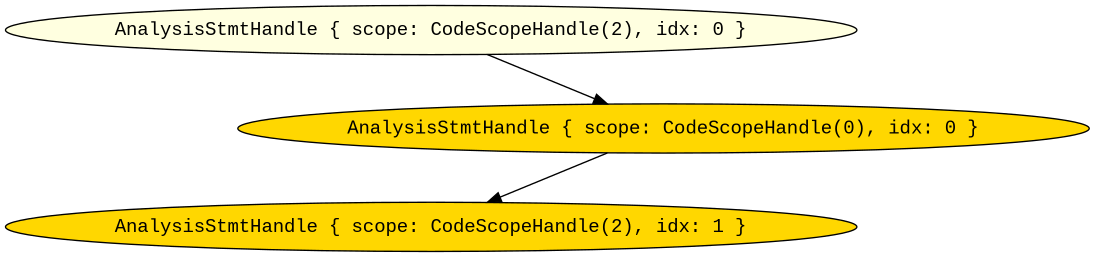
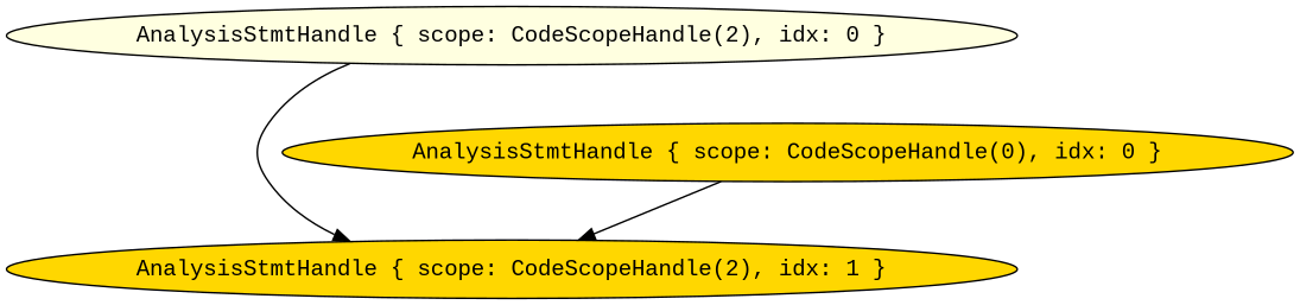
  digraph {
    fontname="Liberation Mono"
    node [fillcolor=gold fontname="Liberation Mono" style=filled]
    edge [fontname="Liberation Mono"]
    n1 [fillcolor=lightyellow label="AnalysisStmtHandle { scope: CodeScopeHandle(2), idx: 0 }"]
    n2 [label="AnalysisStmtHandle { scope: CodeScopeHandle(2), idx: 1 }"]
    n3 [label="AnalysisStmtHandle { scope: CodeScopeHandle(0), idx: 0 }"]
-   n1 -> n3
+   n1 -> n2
    n3 -> n2
  }
